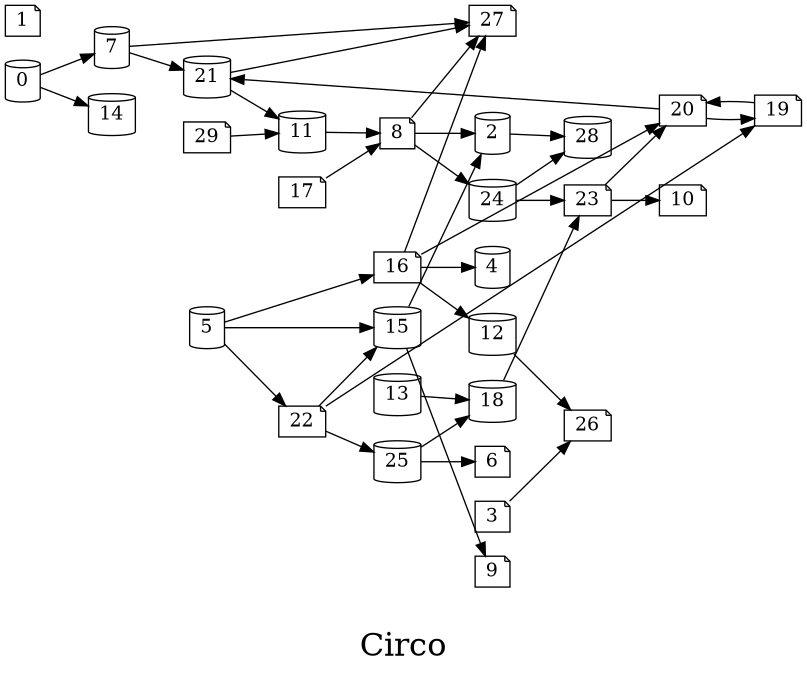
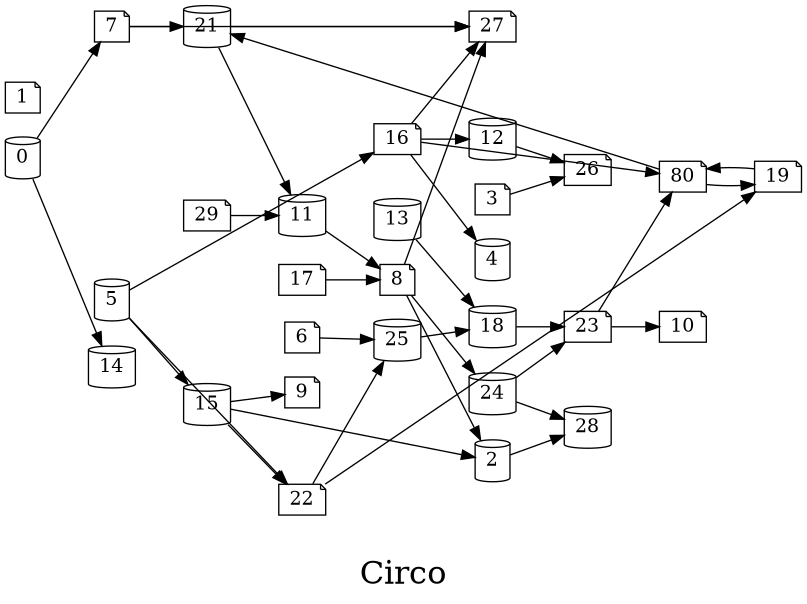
  digraph {
    fontsize=24
    label="\nCirco\n"
    rankdir=LR
    splines=false
    node [shape=cylinder]
    0 [height=0.3 width=0.3]
-   7 [height=0.3 width=0.3]
+   7 [height=0.3 shape=note width=0.3]
    14 [height=0.3 width=0.3]
    21 [height=0.3 width=0.3]
    27 [height=0.3 shape=note width=0.3]
    1 [height=0.3 shape=note width=0.3]
    2 [height=0.3 width=0.3]
    28 [height=0.3 width=0.3]
    3 [height=0.3 shape=note width=0.3]
    26 [height=0.3 shape=note width=0.3]
    5 [height=0.3 width=0.3]
    15 [height=0.3 width=0.3]
    16 [height=0.3 shape=note width=0.3]
    22 [height=0.3 shape=note width=0.3]
    9 [height=0.3 shape=note width=0.3]
    12 [height=0.3 width=0.3]
    4 [height=0.3 width=0.3]
-   20 [height=0.3 shape=note width=0.3]
+   20 [height=0.3 shape=note width=0.3 label=80]
    19 [height=0.3 shape=note width=0.3]
    25 [height=0.3 width=0.3]
    11 [height=0.3 width=0.3]
    8 [height=0.3 shape=note width=0.3]
    24 [height=0.3 width=0.3]
    23 [height=0.3 shape=note width=0.3]
    13 [height=0.3 width=0.3]
    18 [height=0.3 width=0.3]
    17 [height=0.3 shape=note width=0.3]
    10 [height=0.3 shape=note width=0.3]
    6 [height=0.3 shape=note width=0.3]
    29 [height=0.3 shape=note width=0.3]
    0 -> 7
    0 -> 14
    7 -> 21
    7 -> 27
    21 -> 27
    21 -> 11
    2 -> 28
    3 -> 26
    5 -> 15
    5 -> 16
    5 -> 22
    15 -> 2
-   22 -> 15
+   15 -> 22
    15 -> 9
    16 -> 27
    16 -> 12
    16 -> 4
    16 -> 20
    22 -> 19
    22 -> 25
    12 -> 26
    20 -> 21
    20 -> 19
    19 -> 20
    25 -> 18
-   25 -> 6
+   6 -> 25
    11 -> 8
    8 -> 27
    8 -> 2
    8 -> 24
    24 -> 28
    24 -> 23
    23 -> 20
    23 -> 10
    13 -> 18
    18 -> 23
    17 -> 8
    29 -> 11
  }
